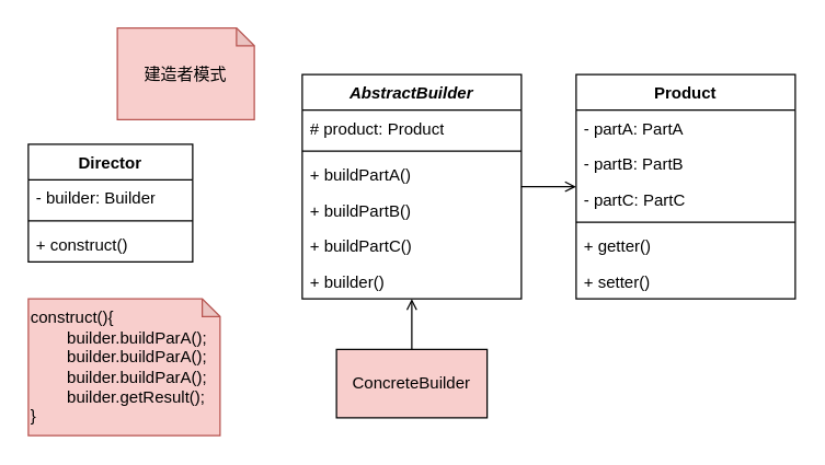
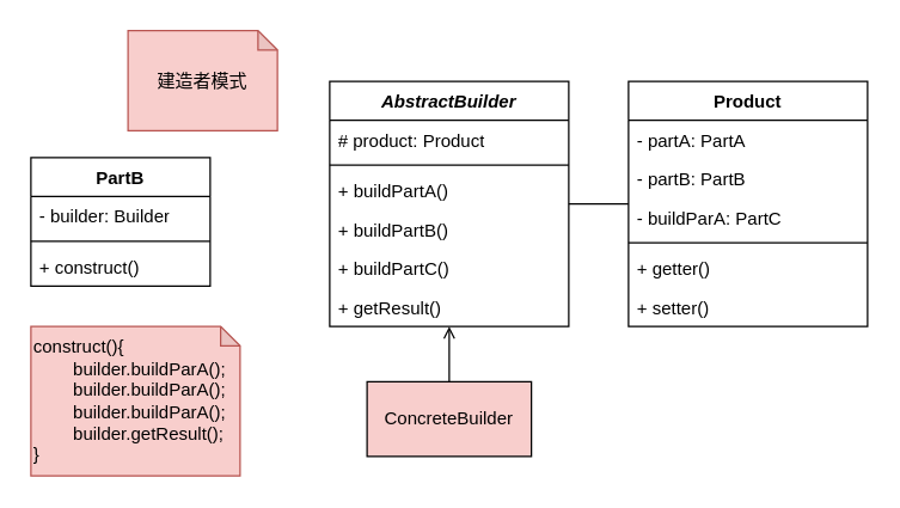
  <mxCell id="0" />
  <mxCell id="1" parent="0" />
- <mxCell id="2" value="Director" style="swimlane;fontStyle=1;align=center;verticalAlign=top;childLayout=stackLayout;horizontal=1;startSize=26;horizontalStack=0;resizeParent=1;resizeParentMax=0;resizeLast=0;collapsible=1;marginBottom=0;whiteSpace=wrap;html=1;" vertex="1" parent="1"><mxGeometry x="20" y="105" width="120" height="86" as="geometry" /></mxCell>
+ <mxCell id="2" value="PartB" style="swimlane;fontStyle=1;align=center;verticalAlign=top;childLayout=stackLayout;horizontal=1;startSize=26;horizontalStack=0;resizeParent=1;resizeParentMax=0;resizeLast=0;collapsible=1;marginBottom=0;whiteSpace=wrap;html=1;" vertex="1" parent="1"><mxGeometry x="20" y="105" width="120" height="86" as="geometry" /></mxCell>
  <mxCell id="3" value="- builder: Builder" style="text;strokeColor=none;fillColor=none;align=left;verticalAlign=top;spacingLeft=4;spacingRight=4;overflow=hidden;rotatable=0;points=[[0,0.5],[1,0.5]];portConstraint=eastwest;whiteSpace=wrap;html=1;" vertex="1" parent="2"><mxGeometry y="26" width="120" height="26" as="geometry" /></mxCell>
  <mxCell id="4" value="" style="line;strokeWidth=1;fillColor=none;align=left;verticalAlign=middle;spacingTop=-1;spacingLeft=3;spacingRight=3;rotatable=0;labelPosition=right;points=[];portConstraint=eastwest;strokeColor=inherit;" vertex="1" parent="2"><mxGeometry y="52" width="120" height="8" as="geometry" /></mxCell>
  <mxCell id="5" value="+ construct()" style="text;strokeColor=none;fillColor=none;align=left;verticalAlign=top;spacingLeft=4;spacingRight=4;overflow=hidden;rotatable=0;points=[[0,0.5],[1,0.5]];portConstraint=eastwest;whiteSpace=wrap;html=1;" vertex="1" parent="2"><mxGeometry y="60" width="120" height="26" as="geometry" /></mxCell>
- <mxCell id="6" style="edgeStyle=orthogonalEdgeStyle;rounded=0;orthogonalLoop=1;jettySize=auto;html=1;endArrow=open;endFill=0;" edge="1" parent="1" source="7" target="14"><mxGeometry relative="1" as="geometry" /></mxCell>
+ <mxCell id="6" style="edgeStyle=orthogonalEdgeStyle;rounded=0;orthogonalLoop=1;jettySize=auto;html=1;endArrow=none;endFill=0;" edge="1" parent="1" source="7" target="14"><mxGeometry relative="1" as="geometry" /></mxCell>
  <mxCell id="7" value="&lt;i&gt;AbstractBuilder&lt;/i&gt;" style="swimlane;fontStyle=1;align=center;verticalAlign=top;childLayout=stackLayout;horizontal=1;startSize=26;horizontalStack=0;resizeParent=1;resizeParentMax=0;resizeLast=0;collapsible=1;marginBottom=0;whiteSpace=wrap;html=1;" vertex="1" parent="1"><mxGeometry x="220" y="54" width="160" height="164" as="geometry" /></mxCell>
  <mxCell id="8" value="# product: Product" style="text;strokeColor=none;fillColor=none;align=left;verticalAlign=top;spacingLeft=4;spacingRight=4;overflow=hidden;rotatable=0;points=[[0,0.5],[1,0.5]];portConstraint=eastwest;whiteSpace=wrap;html=1;" vertex="1" parent="7"><mxGeometry y="26" width="160" height="26" as="geometry" /></mxCell>
  <mxCell id="9" value="" style="line;strokeWidth=1;fillColor=none;align=left;verticalAlign=middle;spacingTop=-1;spacingLeft=3;spacingRight=3;rotatable=0;labelPosition=right;points=[];portConstraint=eastwest;strokeColor=inherit;" vertex="1" parent="7"><mxGeometry y="52" width="160" height="8" as="geometry" /></mxCell>
  <mxCell id="10" value="+ buildPartA()" style="text;strokeColor=none;fillColor=none;align=left;verticalAlign=top;spacingLeft=4;spacingRight=4;overflow=hidden;rotatable=0;points=[[0,0.5],[1,0.5]];portConstraint=eastwest;whiteSpace=wrap;html=1;" vertex="1" parent="7"><mxGeometry y="60" width="160" height="26" as="geometry" /></mxCell>
  <mxCell id="11" value="+ buildPartB()" style="text;strokeColor=none;fillColor=none;align=left;verticalAlign=top;spacingLeft=4;spacingRight=4;overflow=hidden;rotatable=0;points=[[0,0.5],[1,0.5]];portConstraint=eastwest;whiteSpace=wrap;html=1;" vertex="1" parent="7"><mxGeometry y="86" width="160" height="26" as="geometry" /></mxCell>
  <mxCell id="12" value="+ buildPartC()" style="text;strokeColor=none;fillColor=none;align=left;verticalAlign=top;spacingLeft=4;spacingRight=4;overflow=hidden;rotatable=0;points=[[0,0.5],[1,0.5]];portConstraint=eastwest;whiteSpace=wrap;html=1;" vertex="1" parent="7"><mxGeometry y="112" width="160" height="26" as="geometry" /></mxCell>
- <mxCell id="13" value="+ builder()" style="text;strokeColor=none;fillColor=none;align=left;verticalAlign=top;spacingLeft=4;spacingRight=4;overflow=hidden;rotatable=0;points=[[0,0.5],[1,0.5]];portConstraint=eastwest;whiteSpace=wrap;html=1;" vertex="1" parent="7"><mxGeometry y="138" width="160" height="26" as="geometry" /></mxCell>
+ <mxCell id="13" value="+ getResult()" style="text;strokeColor=none;fillColor=none;align=left;verticalAlign=top;spacingLeft=4;spacingRight=4;overflow=hidden;rotatable=0;points=[[0,0.5],[1,0.5]];portConstraint=eastwest;whiteSpace=wrap;html=1;" vertex="1" parent="7"><mxGeometry y="138" width="160" height="26" as="geometry" /></mxCell>
  <mxCell id="14" value="Product" style="swimlane;fontStyle=1;align=center;verticalAlign=top;childLayout=stackLayout;horizontal=1;startSize=26;horizontalStack=0;resizeParent=1;resizeParentMax=0;resizeLast=0;collapsible=1;marginBottom=0;whiteSpace=wrap;html=1;" vertex="1" parent="1"><mxGeometry x="420" y="54" width="160" height="164" as="geometry" /></mxCell>
  <mxCell id="15" value="- partA: PartA" style="text;strokeColor=none;fillColor=none;align=left;verticalAlign=top;spacingLeft=4;spacingRight=4;overflow=hidden;rotatable=0;points=[[0,0.5],[1,0.5]];portConstraint=eastwest;whiteSpace=wrap;html=1;" vertex="1" parent="14"><mxGeometry y="26" width="160" height="26" as="geometry" /></mxCell>
  <mxCell id="16" value="- partB: PartB" style="text;strokeColor=none;fillColor=none;align=left;verticalAlign=top;spacingLeft=4;spacingRight=4;overflow=hidden;rotatable=0;points=[[0,0.5],[1,0.5]];portConstraint=eastwest;whiteSpace=wrap;html=1;" vertex="1" parent="14"><mxGeometry y="52" width="160" height="26" as="geometry" /></mxCell>
- <mxCell id="17" value="- partC: PartC" style="text;strokeColor=none;fillColor=none;align=left;verticalAlign=top;spacingLeft=4;spacingRight=4;overflow=hidden;rotatable=0;points=[[0,0.5],[1,0.5]];portConstraint=eastwest;whiteSpace=wrap;html=1;" vertex="1" parent="14"><mxGeometry y="78" width="160" height="26" as="geometry" /></mxCell>
+ <mxCell id="17" value="- buildParA: PartC" style="text;strokeColor=none;fillColor=none;align=left;verticalAlign=top;spacingLeft=4;spacingRight=4;overflow=hidden;rotatable=0;points=[[0,0.5],[1,0.5]];portConstraint=eastwest;whiteSpace=wrap;html=1;" vertex="1" parent="14"><mxGeometry y="78" width="160" height="26" as="geometry" /></mxCell>
  <mxCell id="18" value="" style="line;strokeWidth=1;fillColor=none;align=left;verticalAlign=middle;spacingTop=-1;spacingLeft=3;spacingRight=3;rotatable=0;labelPosition=right;points=[];portConstraint=eastwest;strokeColor=inherit;" vertex="1" parent="14"><mxGeometry y="104" width="160" height="8" as="geometry" /></mxCell>
  <mxCell id="19" value="+ getter()" style="text;strokeColor=none;fillColor=none;align=left;verticalAlign=top;spacingLeft=4;spacingRight=4;overflow=hidden;rotatable=0;points=[[0,0.5],[1,0.5]];portConstraint=eastwest;whiteSpace=wrap;html=1;" vertex="1" parent="14"><mxGeometry y="112" width="160" height="26" as="geometry" /></mxCell>
  <mxCell id="20" value="+ setter()" style="text;strokeColor=none;fillColor=none;align=left;verticalAlign=top;spacingLeft=4;spacingRight=4;overflow=hidden;rotatable=0;points=[[0,0.5],[1,0.5]];portConstraint=eastwest;whiteSpace=wrap;html=1;" vertex="1" parent="14"><mxGeometry y="138" width="160" height="26" as="geometry" /></mxCell>
  <mxCell id="21" style="edgeStyle=orthogonalEdgeStyle;rounded=0;orthogonalLoop=1;jettySize=auto;html=1;endArrow=open;endFill=0;" edge="1" parent="1" source="22" target="7"><mxGeometry relative="1" as="geometry" /></mxCell>
  <mxCell id="22" value="ConcreteBuilder" style="html=1;whiteSpace=wrap;fillColor=#f8cecc;" vertex="1" parent="1"><mxGeometry x="245" y="255" width="110" height="50" as="geometry" /></mxCell>
  <mxCell id="23" value="建造者模式" style="shape=note;whiteSpace=wrap;html=1;backgroundOutline=1;darkOpacity=0.05;size=13;fillColor=#f8cecc;strokeColor=#b85450;" vertex="1" parent="1"><mxGeometry x="85" y="20" width="100" height="67" as="geometry" /></mxCell>
  <mxCell id="24" value="&lt;div style=&quot;&quot;&gt;&lt;span style=&quot;background-color: initial;&quot;&gt;construct(){&lt;/span&gt;&lt;/div&gt;&lt;div style=&quot;&quot;&gt;&lt;span style=&quot;white-space: pre;&quot;&gt;&#09;&lt;/span&gt;builder.buildParA();&lt;/div&gt;&lt;div style=&quot;&quot;&gt;&lt;span style=&quot;white-space: pre;&quot;&gt;&#09;&lt;/span&gt;builder.buildParA();&lt;br&gt;&lt;/div&gt;&lt;div style=&quot;&quot;&gt;&lt;span style=&quot;white-space: pre;&quot;&gt;&#09;&lt;/span&gt;builder.buildParA();&lt;br&gt;&lt;/div&gt;&lt;div style=&quot;&quot;&gt;&lt;span style=&quot;white-space: pre;&quot;&gt;&#09;&lt;/span&gt;builder.getResult();&lt;br&gt;&lt;/div&gt;&lt;div style=&quot;&quot;&gt;}&lt;/div&gt;" style="shape=note;whiteSpace=wrap;html=1;backgroundOutline=1;darkOpacity=0.05;size=13;fillColor=#f8cecc;strokeColor=#b85450;align=left;" vertex="1" parent="1"><mxGeometry x="20" y="218" width="140" height="100" as="geometry" /></mxCell>
